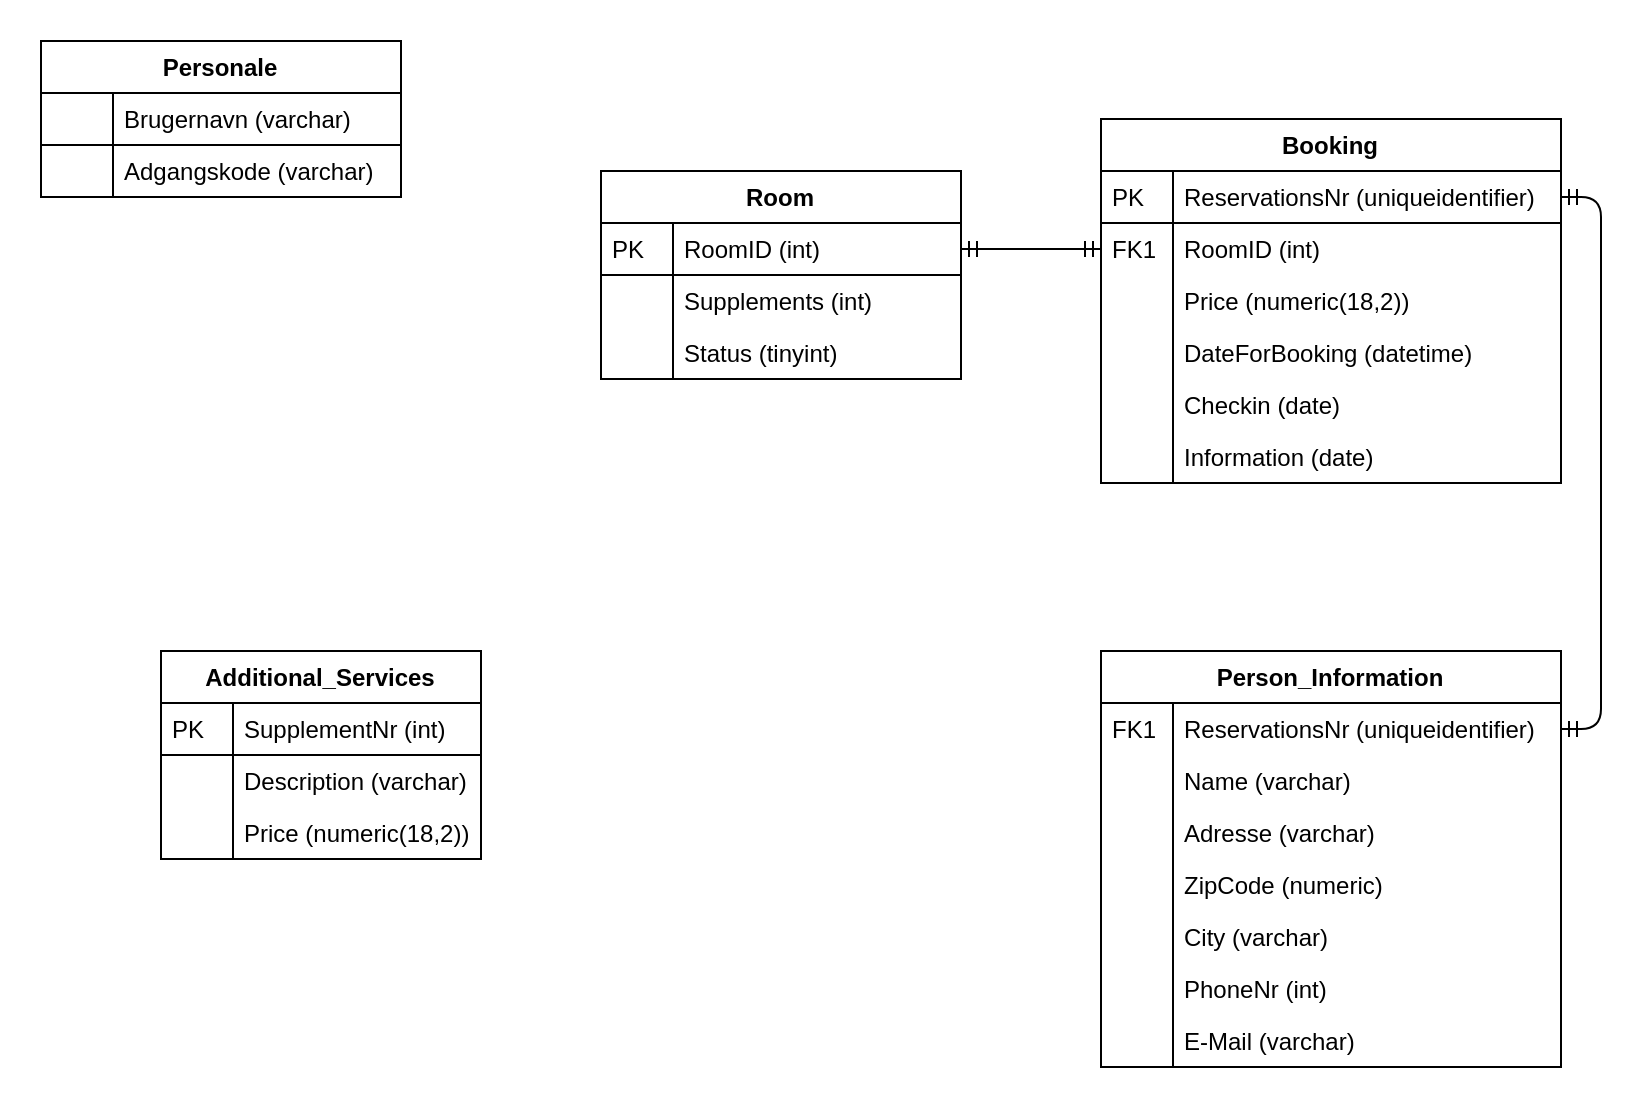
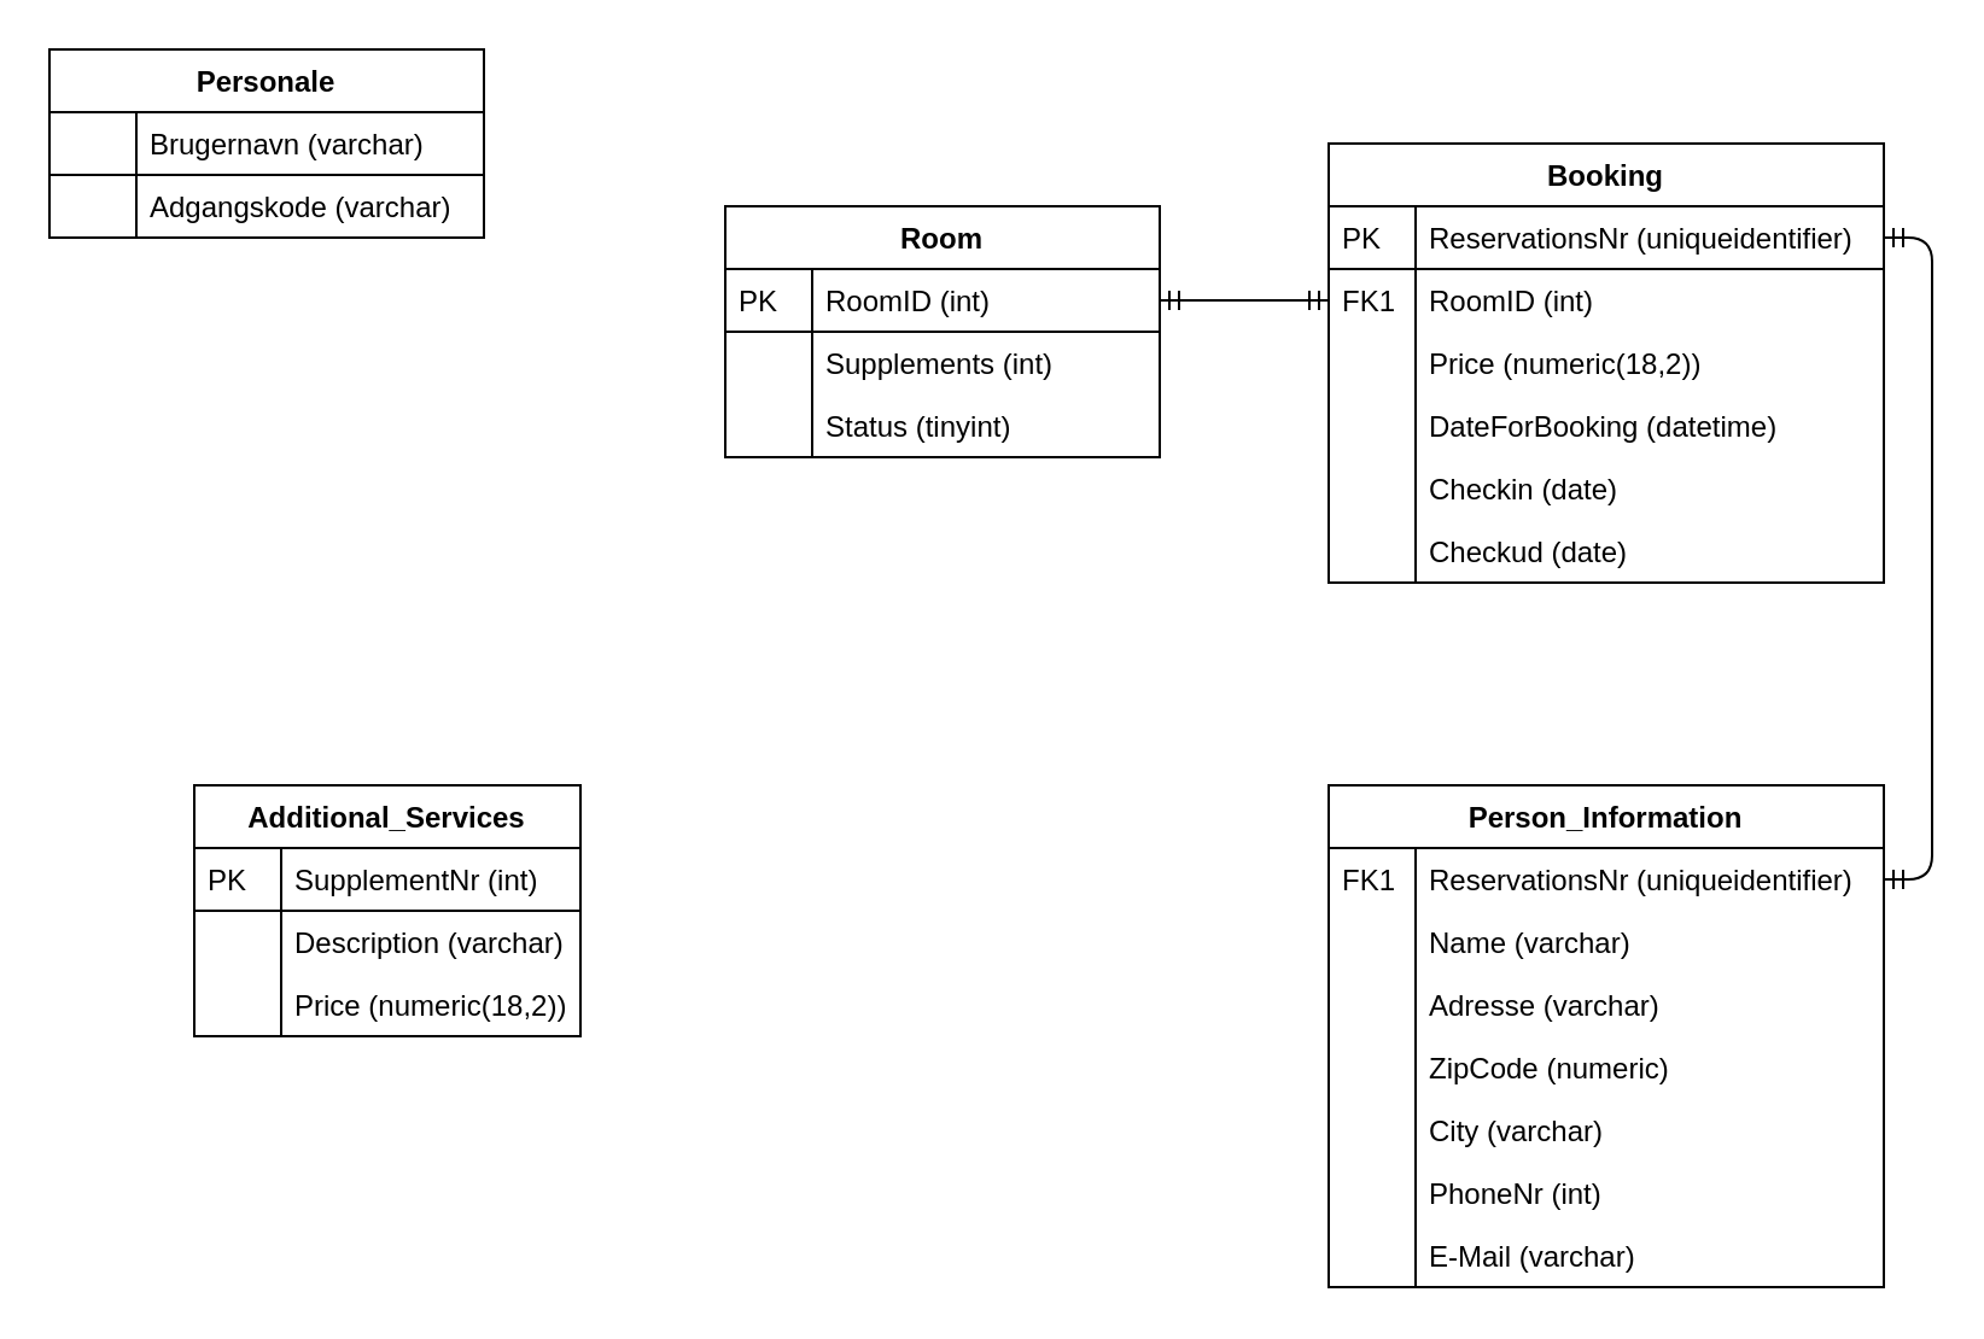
  <mxCell id="0" />
  <mxCell id="1" parent="0" />
  <mxCell id="2" value="Personale" style="swimlane;fontStyle=1;childLayout=stackLayout;horizontal=1;startSize=26;horizontalStack=0;resizeParent=1;resizeLast=0;collapsible=1;marginBottom=0;rounded=0;shadow=0;strokeWidth=1;" parent="1" vertex="1"><mxGeometry y="20" width="180" height="78" as="geometry" x="20"><mxRectangle x="160" y="120" width="160" height="26" as="alternateBounds" /></mxGeometry></mxCell>
  <mxCell id="3" value="Brugernavn (varchar) " style="shape=partialRectangle;top=0;left=0;right=0;bottom=1;align=left;verticalAlign=top;fillColor=none;spacingLeft=40;spacingRight=4;overflow=hidden;rotatable=0;points=[[0,0.5],[1,0.5]];portConstraint=eastwest;dropTarget=0;rounded=0;shadow=0;strokeWidth=1;fontStyle=0" parent="2" vertex="1"><mxGeometry y="26" width="180" height="26" as="geometry" /></mxCell>
  <mxCell id="4" value="" style="shape=partialRectangle;top=0;left=0;bottom=0;fillColor=none;align=left;verticalAlign=top;spacingLeft=4;spacingRight=4;overflow=hidden;rotatable=0;points=[];portConstraint=eastwest;part=1;" parent="3" vertex="1" connectable="0"><mxGeometry width="36" height="26" as="geometry" /></mxCell>
  <mxCell id="5" value="Adgangskode (varchar)" style="shape=partialRectangle;top=0;left=0;right=0;bottom=0;align=left;verticalAlign=top;fillColor=none;spacingLeft=40;spacingRight=4;overflow=hidden;rotatable=0;points=[[0,0.5],[1,0.5]];portConstraint=eastwest;dropTarget=0;rounded=0;shadow=0;strokeWidth=1;" parent="2" vertex="1"><mxGeometry y="52" width="180" height="26" as="geometry" /></mxCell>
  <mxCell id="6" value="" style="shape=partialRectangle;top=0;left=0;bottom=0;fillColor=none;align=left;verticalAlign=top;spacingLeft=4;spacingRight=4;overflow=hidden;rotatable=0;points=[];portConstraint=eastwest;part=1;" parent="5" vertex="1" connectable="0"><mxGeometry width="36" height="26" as="geometry" /></mxCell>
  <mxCell id="7" value="Room" style="swimlane;fontStyle=1;childLayout=stackLayout;horizontal=1;startSize=26;horizontalStack=0;resizeParent=1;resizeLast=0;collapsible=1;marginBottom=0;rounded=0;shadow=0;strokeWidth=1;" parent="1" vertex="1"><mxGeometry x="300" y="85" width="180" height="104" as="geometry"><mxRectangle x="280" y="70" width="160" height="26" as="alternateBounds" /></mxGeometry></mxCell>
  <mxCell id="8" value="RoomID (int)" style="shape=partialRectangle;top=0;left=0;right=0;bottom=1;align=left;verticalAlign=top;fillColor=none;spacingLeft=40;spacingRight=4;overflow=hidden;rotatable=0;points=[[0,0.5],[1,0.5]];portConstraint=eastwest;dropTarget=0;rounded=0;shadow=0;strokeWidth=1;fontStyle=0" parent="7" vertex="1"><mxGeometry y="26" width="180" height="26" as="geometry" /></mxCell>
  <mxCell id="9" value="PK" style="shape=partialRectangle;top=0;left=0;bottom=0;fillColor=none;align=left;verticalAlign=top;spacingLeft=4;spacingRight=4;overflow=hidden;rotatable=0;points=[];portConstraint=eastwest;part=1;" parent="8" vertex="1" connectable="0"><mxGeometry width="36" height="26" as="geometry" /></mxCell>
  <mxCell id="10" value="Supplements (int)" style="shape=partialRectangle;top=0;left=0;right=0;bottom=1;align=left;verticalAlign=top;fillColor=none;spacingLeft=40;spacingRight=4;overflow=hidden;rotatable=0;points=[[0,0.5],[1,0.5]];portConstraint=eastwest;dropTarget=0;rounded=0;shadow=0;strokeWidth=1;fontStyle=0;strokeColor=none;" parent="7" vertex="1"><mxGeometry y="52" width="180" height="26" as="geometry" /></mxCell>
  <mxCell id="11" value="" style="shape=partialRectangle;top=0;left=0;bottom=0;fillColor=none;align=left;verticalAlign=top;spacingLeft=4;spacingRight=4;overflow=hidden;rotatable=0;points=[];portConstraint=eastwest;part=1;" parent="10" vertex="1" connectable="0"><mxGeometry width="36" height="26" as="geometry" /></mxCell>
  <mxCell id="12" value="Status (tinyint)" style="shape=partialRectangle;top=0;left=0;right=0;bottom=1;align=left;verticalAlign=top;fillColor=none;spacingLeft=40;spacingRight=4;overflow=hidden;rotatable=0;points=[[0,0.5],[1,0.5]];portConstraint=eastwest;dropTarget=0;rounded=0;shadow=0;strokeWidth=1;fontStyle=0;strokeColor=none;" parent="7" vertex="1"><mxGeometry y="78" width="180" height="26" as="geometry" /></mxCell>
  <mxCell id="13" value="" style="shape=partialRectangle;top=0;left=0;bottom=0;fillColor=none;align=left;verticalAlign=top;spacingLeft=4;spacingRight=4;overflow=hidden;rotatable=0;points=[];portConstraint=eastwest;part=1;" parent="12" vertex="1" connectable="0"><mxGeometry width="36" height="26" as="geometry" /></mxCell>
  <mxCell id="14" value="Additional_Services" style="swimlane;fontStyle=1;childLayout=stackLayout;horizontal=1;startSize=26;horizontalStack=0;resizeParent=1;resizeLast=0;collapsible=1;marginBottom=0;rounded=0;shadow=0;strokeWidth=1;" parent="1" vertex="1"><mxGeometry x="80" y="325" width="160" height="104" as="geometry"><mxRectangle x="160" y="120" width="160" height="26" as="alternateBounds" /></mxGeometry></mxCell>
  <mxCell id="15" value="SupplementNr (int)" style="shape=partialRectangle;top=0;left=0;right=0;bottom=1;align=left;verticalAlign=top;fillColor=none;spacingLeft=40;spacingRight=4;overflow=hidden;rotatable=0;points=[[0,0.5],[1,0.5]];portConstraint=eastwest;dropTarget=0;rounded=0;shadow=0;strokeWidth=1;fontStyle=0" parent="14" vertex="1"><mxGeometry y="26" width="160" height="26" as="geometry" /></mxCell>
  <mxCell id="16" value="PK" style="shape=partialRectangle;top=0;left=0;bottom=0;fillColor=none;align=left;verticalAlign=top;spacingLeft=4;spacingRight=4;overflow=hidden;rotatable=0;points=[];portConstraint=eastwest;part=1;" parent="15" vertex="1" connectable="0"><mxGeometry width="36" height="26" as="geometry" /></mxCell>
  <mxCell id="17" value="Description (varchar)" style="shape=partialRectangle;top=0;left=0;right=0;bottom=1;align=left;verticalAlign=top;fillColor=none;spacingLeft=40;spacingRight=4;overflow=hidden;rotatable=0;points=[[0,0.5],[1,0.5]];portConstraint=eastwest;dropTarget=0;rounded=0;shadow=0;strokeWidth=1;fontStyle=0;strokeColor=none;" parent="14" vertex="1"><mxGeometry y="52" width="160" height="26" as="geometry" /></mxCell>
  <mxCell id="18" value="" style="shape=partialRectangle;top=0;left=0;bottom=0;fillColor=none;align=left;verticalAlign=top;spacingLeft=4;spacingRight=4;overflow=hidden;rotatable=0;points=[];portConstraint=eastwest;part=1;" parent="17" vertex="1" connectable="0"><mxGeometry width="36" height="26" as="geometry" /></mxCell>
  <mxCell id="19" value="Price (numeric(18,2))" style="shape=partialRectangle;top=0;left=0;right=0;bottom=1;align=left;verticalAlign=top;fillColor=none;spacingLeft=40;spacingRight=4;overflow=hidden;rotatable=0;points=[[0,0.5],[1,0.5]];portConstraint=eastwest;dropTarget=0;rounded=0;shadow=0;strokeWidth=1;fontStyle=0;strokeColor=none;" parent="14" vertex="1"><mxGeometry y="78" width="160" height="26" as="geometry" /></mxCell>
  <mxCell id="20" value="" style="shape=partialRectangle;top=0;left=0;bottom=0;fillColor=none;align=left;verticalAlign=top;spacingLeft=4;spacingRight=4;overflow=hidden;rotatable=0;points=[];portConstraint=eastwest;part=1;" parent="19" vertex="1" connectable="0"><mxGeometry width="36" height="26" as="geometry" /></mxCell>
  <mxCell id="21" value="" style="edgeStyle=entityRelationEdgeStyle;fontSize=12;html=1;endArrow=ERmandOne;startArrow=ERmandOne;entryX=0;entryY=0.5;entryDx=0;entryDy=0;exitX=1;exitY=0.5;exitDx=0;exitDy=0;" parent="1" source="8" target="26" edge="1"><mxGeometry width="100" height="100" relative="1" as="geometry"><mxPoint x="410" y="335" as="sourcePoint" /><mxPoint x="470" y="255" as="targetPoint" /></mxGeometry></mxCell>
  <mxCell id="22" value="" style="edgeStyle=orthogonalEdgeStyle;fontSize=12;html=1;endArrow=ERmandOne;startArrow=ERmandOne;exitX=1;exitY=0.5;exitDx=0;exitDy=0;entryX=1;entryY=0.5;entryDx=0;entryDy=0;" parent="1" source="37" target="24" edge="1"><mxGeometry width="100" height="100" relative="1" as="geometry"><mxPoint x="560" y="345" as="sourcePoint" /><mxPoint x="800" y="95" as="targetPoint" /><Array as="points"><mxPoint x="800" y="364" /><mxPoint x="800" y="98" /></Array></mxGeometry></mxCell>
  <mxCell id="23" value="Booking" style="swimlane;fontStyle=1;childLayout=stackLayout;horizontal=1;startSize=26;horizontalStack=0;resizeParent=1;resizeLast=0;collapsible=1;marginBottom=0;rounded=0;shadow=0;strokeWidth=1;" parent="1" vertex="1"><mxGeometry x="550" y="59" width="230" height="182" as="geometry"><mxRectangle x="530" y="44" width="160" height="26" as="alternateBounds" /></mxGeometry></mxCell>
  <mxCell id="24" value="ReservationsNr (uniqueidentifier)" style="shape=partialRectangle;top=0;left=0;right=0;bottom=1;align=left;verticalAlign=top;fillColor=none;spacingLeft=40;spacingRight=4;overflow=hidden;rotatable=0;points=[[0,0.5],[1,0.5]];portConstraint=eastwest;dropTarget=0;rounded=0;shadow=0;strokeWidth=1;fontStyle=0" parent="23" vertex="1"><mxGeometry y="26" width="230" height="26" as="geometry" /></mxCell>
  <mxCell id="25" value="PK" style="shape=partialRectangle;top=0;left=0;bottom=0;fillColor=none;align=left;verticalAlign=top;spacingLeft=4;spacingRight=4;overflow=hidden;rotatable=0;points=[];portConstraint=eastwest;part=1;" parent="24" vertex="1" connectable="0"><mxGeometry width="36" height="26" as="geometry" /></mxCell>
  <mxCell id="26" value="RoomID (int)" style="shape=partialRectangle;top=0;left=0;right=0;bottom=1;align=left;verticalAlign=top;fillColor=none;spacingLeft=40;spacingRight=4;overflow=hidden;rotatable=0;points=[[0,0.5],[1,0.5]];portConstraint=eastwest;dropTarget=0;rounded=0;shadow=0;strokeWidth=1;fontStyle=0;strokeColor=none;" parent="23" vertex="1"><mxGeometry y="52" width="230" height="26" as="geometry" /></mxCell>
  <mxCell id="27" value="FK1" style="shape=partialRectangle;top=0;left=0;bottom=0;fillColor=none;align=left;verticalAlign=top;spacingLeft=4;spacingRight=4;overflow=hidden;rotatable=0;points=[];portConstraint=eastwest;part=1;" parent="26" vertex="1" connectable="0"><mxGeometry width="36" height="26" as="geometry" /></mxCell>
  <mxCell id="28" value="Price (numeric(18,2))" style="shape=partialRectangle;top=0;left=0;right=0;bottom=1;align=left;verticalAlign=top;fillColor=none;spacingLeft=40;spacingRight=4;overflow=hidden;rotatable=0;points=[[0,0.5],[1,0.5]];portConstraint=eastwest;dropTarget=0;rounded=0;shadow=0;strokeWidth=1;fontStyle=0;strokeColor=none;" parent="23" vertex="1"><mxGeometry y="78" width="230" height="26" as="geometry" /></mxCell>
  <mxCell id="29" value="" style="shape=partialRectangle;top=0;left=0;bottom=0;fillColor=none;align=left;verticalAlign=top;spacingLeft=4;spacingRight=4;overflow=hidden;rotatable=0;points=[];portConstraint=eastwest;part=1;" parent="28" vertex="1" connectable="0"><mxGeometry width="36" height="26" as="geometry" /></mxCell>
  <mxCell id="30" value="DateForBooking (datetime)" style="shape=partialRectangle;top=0;left=0;right=0;bottom=1;align=left;verticalAlign=top;fillColor=none;spacingLeft=40;spacingRight=4;overflow=hidden;rotatable=0;points=[[0,0.5],[1,0.5]];portConstraint=eastwest;dropTarget=0;rounded=0;shadow=0;strokeWidth=1;fontStyle=0;strokeColor=none;" parent="23" vertex="1"><mxGeometry y="104" width="230" height="26" as="geometry" /></mxCell>
  <mxCell id="31" value="" style="shape=partialRectangle;top=0;left=0;bottom=0;fillColor=none;align=left;verticalAlign=top;spacingLeft=4;spacingRight=4;overflow=hidden;rotatable=0;points=[];portConstraint=eastwest;part=1;" parent="30" vertex="1" connectable="0"><mxGeometry width="36" height="26" as="geometry" /></mxCell>
  <mxCell id="32" value="Checkin (date)" style="shape=partialRectangle;top=0;left=0;right=0;bottom=1;align=left;verticalAlign=top;fillColor=none;spacingLeft=40;spacingRight=4;overflow=hidden;rotatable=0;points=[[0,0.5],[1,0.5]];portConstraint=eastwest;dropTarget=0;rounded=0;shadow=0;strokeWidth=1;fontStyle=0;strokeColor=none;" parent="23" vertex="1"><mxGeometry y="130" width="230" height="26" as="geometry" /></mxCell>
  <mxCell id="33" value="" style="shape=partialRectangle;top=0;left=0;bottom=0;fillColor=none;align=left;verticalAlign=top;spacingLeft=4;spacingRight=4;overflow=hidden;rotatable=0;points=[];portConstraint=eastwest;part=1;" parent="32" vertex="1" connectable="0"><mxGeometry width="36" height="26" as="geometry" /></mxCell>
- <mxCell id="34" value="Information (date)" style="shape=partialRectangle;top=0;left=0;right=0;bottom=1;align=left;verticalAlign=top;fillColor=none;spacingLeft=40;spacingRight=4;overflow=hidden;rotatable=0;points=[[0,0.5],[1,0.5]];portConstraint=eastwest;dropTarget=0;rounded=0;shadow=0;strokeWidth=1;fontStyle=0;strokeColor=none;" parent="23" vertex="1"><mxGeometry y="156" width="230" height="26" as="geometry" /></mxCell>
+ <mxCell id="34" value="Checkud (date)" style="shape=partialRectangle;top=0;left=0;right=0;bottom=1;align=left;verticalAlign=top;fillColor=none;spacingLeft=40;spacingRight=4;overflow=hidden;rotatable=0;points=[[0,0.5],[1,0.5]];portConstraint=eastwest;dropTarget=0;rounded=0;shadow=0;strokeWidth=1;fontStyle=0;strokeColor=none;" parent="23" vertex="1"><mxGeometry y="156" width="230" height="26" as="geometry" /></mxCell>
  <mxCell id="35" value="" style="shape=partialRectangle;top=0;left=0;bottom=0;fillColor=none;align=left;verticalAlign=top;spacingLeft=4;spacingRight=4;overflow=hidden;rotatable=0;points=[];portConstraint=eastwest;part=1;" parent="34" vertex="1" connectable="0"><mxGeometry width="36" height="26" as="geometry" /></mxCell>
  <mxCell id="36" value="Person_Information" style="swimlane;fontStyle=1;childLayout=stackLayout;horizontal=1;startSize=26;horizontalStack=0;resizeParent=1;resizeLast=0;collapsible=1;marginBottom=0;rounded=0;shadow=0;strokeWidth=1;" parent="1" vertex="1"><mxGeometry x="550" y="325" width="230" height="208" as="geometry"><mxRectangle x="380" y="420" width="160" height="26" as="alternateBounds" /></mxGeometry></mxCell>
  <mxCell id="37" value="ReservationsNr (uniqueidentifier)" style="shape=partialRectangle;top=0;left=0;right=0;bottom=1;align=left;verticalAlign=top;fillColor=none;spacingLeft=40;spacingRight=4;overflow=hidden;rotatable=0;points=[[0,0.5],[1,0.5]];portConstraint=eastwest;dropTarget=0;rounded=0;shadow=0;strokeWidth=1;fontStyle=0;strokeColor=none;" parent="36" vertex="1"><mxGeometry y="26" width="230" height="26" as="geometry" /></mxCell>
  <mxCell id="38" value="FK1" style="shape=partialRectangle;top=0;left=0;bottom=0;fillColor=none;align=left;verticalAlign=top;spacingLeft=4;spacingRight=4;overflow=hidden;rotatable=0;points=[];portConstraint=eastwest;part=1;" parent="37" vertex="1" connectable="0"><mxGeometry width="36" height="26" as="geometry" /></mxCell>
  <mxCell id="39" value="Name (varchar)" style="shape=partialRectangle;top=0;left=0;right=0;bottom=1;align=left;verticalAlign=top;fillColor=none;spacingLeft=40;spacingRight=4;overflow=hidden;rotatable=0;points=[[0,0.5],[1,0.5]];portConstraint=eastwest;dropTarget=0;rounded=0;shadow=0;strokeWidth=1;fontStyle=0;strokeColor=none;" parent="36" vertex="1"><mxGeometry y="52" width="230" height="26" as="geometry" /></mxCell>
  <mxCell id="40" value="" style="shape=partialRectangle;top=0;left=0;bottom=0;fillColor=none;align=left;verticalAlign=top;spacingLeft=4;spacingRight=4;overflow=hidden;rotatable=0;points=[];portConstraint=eastwest;part=1;" parent="39" vertex="1" connectable="0"><mxGeometry width="36" height="26" as="geometry" /></mxCell>
  <mxCell id="41" value="Adresse (varchar)" style="shape=partialRectangle;top=0;left=0;right=0;bottom=1;align=left;verticalAlign=top;fillColor=none;spacingLeft=40;spacingRight=4;overflow=hidden;rotatable=0;points=[[0,0.5],[1,0.5]];portConstraint=eastwest;dropTarget=0;rounded=0;shadow=0;strokeWidth=1;fontStyle=0;strokeColor=none;" parent="36" vertex="1"><mxGeometry y="78" width="230" height="26" as="geometry" /></mxCell>
  <mxCell id="42" value="" style="shape=partialRectangle;top=0;left=0;bottom=0;fillColor=none;align=left;verticalAlign=top;spacingLeft=4;spacingRight=4;overflow=hidden;rotatable=0;points=[];portConstraint=eastwest;part=1;" parent="41" vertex="1" connectable="0"><mxGeometry width="36" height="26" as="geometry" /></mxCell>
  <mxCell id="43" value="ZipCode (numeric)" style="shape=partialRectangle;top=0;left=0;right=0;bottom=1;align=left;verticalAlign=top;fillColor=none;spacingLeft=40;spacingRight=4;overflow=hidden;rotatable=0;points=[[0,0.5],[1,0.5]];portConstraint=eastwest;dropTarget=0;rounded=0;shadow=0;strokeWidth=1;fontStyle=0;strokeColor=none;" parent="36" vertex="1"><mxGeometry y="104" width="230" height="26" as="geometry" /></mxCell>
  <mxCell id="44" value="" style="shape=partialRectangle;top=0;left=0;bottom=0;fillColor=none;align=left;verticalAlign=top;spacingLeft=4;spacingRight=4;overflow=hidden;rotatable=0;points=[];portConstraint=eastwest;part=1;" parent="43" vertex="1" connectable="0"><mxGeometry width="36" height="26" as="geometry" /></mxCell>
  <mxCell id="45" value="City (varchar)" style="shape=partialRectangle;top=0;left=0;right=0;bottom=1;align=left;verticalAlign=top;fillColor=none;spacingLeft=40;spacingRight=4;overflow=hidden;rotatable=0;points=[[0,0.5],[1,0.5]];portConstraint=eastwest;dropTarget=0;rounded=0;shadow=0;strokeWidth=1;fontStyle=0;strokeColor=none;" parent="36" vertex="1"><mxGeometry y="130" width="230" height="26" as="geometry" /></mxCell>
  <mxCell id="46" value="" style="shape=partialRectangle;top=0;left=0;bottom=0;fillColor=none;align=left;verticalAlign=top;spacingLeft=4;spacingRight=4;overflow=hidden;rotatable=0;points=[];portConstraint=eastwest;part=1;" parent="45" vertex="1" connectable="0"><mxGeometry width="36" height="26" as="geometry" /></mxCell>
  <mxCell id="47" value="PhoneNr (int)" style="shape=partialRectangle;top=0;left=0;right=0;bottom=1;align=left;verticalAlign=top;fillColor=none;spacingLeft=40;spacingRight=4;overflow=hidden;rotatable=0;points=[[0,0.5],[1,0.5]];portConstraint=eastwest;dropTarget=0;rounded=0;shadow=0;strokeWidth=1;fontStyle=0;strokeColor=none;" parent="36" vertex="1"><mxGeometry y="156" width="230" height="26" as="geometry" /></mxCell>
  <mxCell id="48" value="" style="shape=partialRectangle;top=0;left=0;bottom=0;fillColor=none;align=left;verticalAlign=top;spacingLeft=4;spacingRight=4;overflow=hidden;rotatable=0;points=[];portConstraint=eastwest;part=1;" parent="47" vertex="1" connectable="0"><mxGeometry width="36" height="26" as="geometry" /></mxCell>
  <mxCell id="49" value="E-Mail (varchar)" style="shape=partialRectangle;top=0;left=0;right=0;bottom=1;align=left;verticalAlign=top;fillColor=none;spacingLeft=40;spacingRight=4;overflow=hidden;rotatable=0;points=[[0,0.5],[1,0.5]];portConstraint=eastwest;dropTarget=0;rounded=0;shadow=0;strokeWidth=1;fontStyle=0;strokeColor=none;" parent="36" vertex="1"><mxGeometry y="182" width="230" height="26" as="geometry" /></mxCell>
  <mxCell id="50" value="" style="shape=partialRectangle;top=0;left=0;bottom=0;fillColor=none;align=left;verticalAlign=top;spacingLeft=4;spacingRight=4;overflow=hidden;rotatable=0;points=[];portConstraint=eastwest;part=1;" parent="49" vertex="1" connectable="0"><mxGeometry width="36" height="26" as="geometry" /></mxCell>
